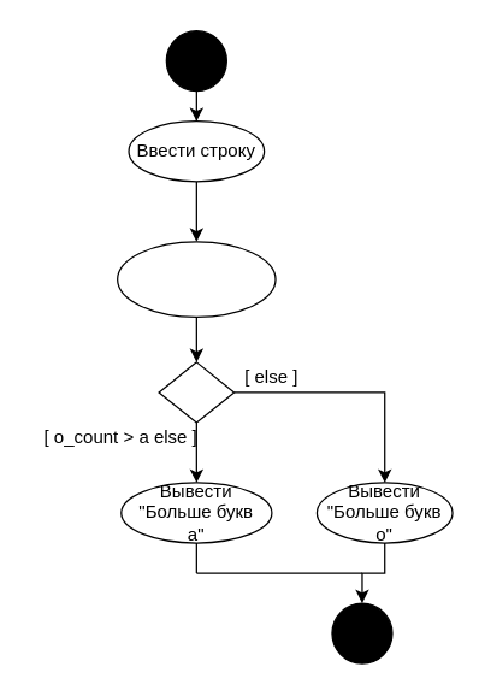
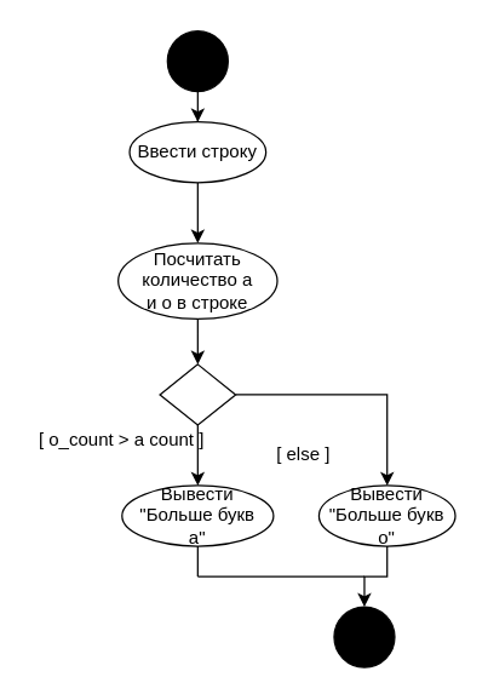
  <mxCell id="0" />
  <mxCell id="1" parent="0" />
  <mxCell id="2" value="" style="edgeStyle=orthogonalEdgeStyle;rounded=0;orthogonalLoop=1;jettySize=auto;html=1;" edge="1" parent="1" source="3" target="5"><mxGeometry relative="1" as="geometry" /></mxCell>
  <mxCell id="3" value="" style="ellipse;whiteSpace=wrap;html=1;aspect=fixed;strokeColor=#000000;fillColor=#000000;" vertex="1" parent="1"><mxGeometry x="110" y="20" width="40" height="40" as="geometry" /></mxCell>
  <mxCell id="4" value="" style="edgeStyle=orthogonalEdgeStyle;rounded=0;orthogonalLoop=1;jettySize=auto;html=1;" edge="1" parent="1" source="5" target="16"><mxGeometry relative="1" as="geometry" /></mxCell>
  <mxCell id="5" value="" style="ellipse;whiteSpace=wrap;html=1;fillColor=#FFFFFF;" vertex="1" parent="1"><mxGeometry x="85" y="80" width="90" height="40" as="geometry" /></mxCell>
  <mxCell id="6" value="Ввести строку" style="text;html=1;strokeColor=none;fillColor=none;align=center;verticalAlign=middle;whiteSpace=wrap;rounded=0;" vertex="1" parent="1"><mxGeometry x="85" y="90" width="90" height="20" as="geometry" /></mxCell>
  <mxCell id="7" value="" style="edgeStyle=orthogonalEdgeStyle;rounded=0;orthogonalLoop=1;jettySize=auto;html=1;" edge="1" parent="1" source="9" target="10"><mxGeometry relative="1" as="geometry" /></mxCell>
  <mxCell id="8" value="" style="edgeStyle=orthogonalEdgeStyle;rounded=0;orthogonalLoop=1;jettySize=auto;html=1;" edge="1" parent="1" source="9" target="12"><mxGeometry relative="1" as="geometry" /></mxCell>
  <mxCell id="9" value="" style="rhombus;whiteSpace=wrap;html=1;strokeColor=#000000;fillColor=#FFFFFF;" vertex="1" parent="1"><mxGeometry x="105" y="240" width="50" height="40" as="geometry" /></mxCell>
  <mxCell id="10" value="" style="ellipse;whiteSpace=wrap;html=1;fillColor=#FFFFFF;" vertex="1" parent="1"><mxGeometry x="80" y="320" width="100" height="40" as="geometry" /></mxCell>
  <mxCell id="11" value="" style="edgeStyle=orthogonalEdgeStyle;rounded=0;orthogonalLoop=1;jettySize=auto;html=1;" edge="1" parent="1" source="12" target="13"><mxGeometry relative="1" as="geometry" /></mxCell>
  <mxCell id="12" value="" style="ellipse;whiteSpace=wrap;html=1;fillColor=#FFFFFF;" vertex="1" parent="1"><mxGeometry x="210" y="320" width="90" height="40" as="geometry" /></mxCell>
  <mxCell id="13" value="" style="ellipse;whiteSpace=wrap;html=1;aspect=fixed;strokeColor=#000000;fillColor=#000000;" vertex="1" parent="1"><mxGeometry x="220" y="400" width="40" height="40" as="geometry" /></mxCell>
  <mxCell id="14" value="Вывести &quot;Больше букв а&quot;" style="text;html=1;strokeColor=none;fillColor=none;align=center;verticalAlign=middle;whiteSpace=wrap;rounded=0;" vertex="1" parent="1"><mxGeometry x="85" y="330" width="90" height="20" as="geometry" /></mxCell>
  <mxCell id="15" value="" style="edgeStyle=orthogonalEdgeStyle;rounded=0;orthogonalLoop=1;jettySize=auto;html=1;" edge="1" parent="1" source="16" target="9"><mxGeometry relative="1" as="geometry" /></mxCell>
  <mxCell id="16" value="" style="ellipse;whiteSpace=wrap;html=1;fillColor=#FFFFFF;" vertex="1" parent="1"><mxGeometry x="77.5" y="160" width="105" height="50" as="geometry" /></mxCell>
+ <mxCell id="17" value="Посчитать количество а и о в строке" style="text;html=1;strokeColor=none;fillColor=none;align=center;verticalAlign=middle;whiteSpace=wrap;rounded=0;" vertex="1" parent="1"><mxGeometry x="90" y="175" width="80" height="20" as="geometry" /></mxCell>
  <mxCell id="18" value="Вывести &quot;Больше букв о&quot;" style="text;html=1;strokeColor=none;fillColor=none;align=center;verticalAlign=middle;whiteSpace=wrap;rounded=0;" vertex="1" parent="1"><mxGeometry x="210" y="330" width="90" height="20" as="geometry" /></mxCell>
- <mxCell id="19" value="[ else ]" style="text;html=1;strokeColor=none;fillColor=none;align=center;verticalAlign=middle;whiteSpace=wrap;rounded=0;" vertex="1" parent="1"><mxGeometry x="160" y="240" width="40" height="20" as="geometry" /></mxCell>
- <mxCell id="20" value="[ o_count &amp;gt; a else ]" style="text;html=1;strokeColor=none;fillColor=none;align=center;verticalAlign=middle;whiteSpace=wrap;rounded=0;" vertex="1" parent="1"><mxGeometry x="20" y="280" width="120" height="20" as="geometry" /></mxCell>
+ <mxCell id="19" value="[ else ]" style="text;html=1;strokeColor=none;fillColor=none;align=center;verticalAlign=middle;whiteSpace=wrap;rounded=0;" vertex="1" parent="1"><mxGeometry x="180" y="290" width="40" height="20" as="geometry" /></mxCell>
+ <mxCell id="20" value="[ o_count &amp;gt; a count ]" style="text;html=1;strokeColor=none;fillColor=none;align=center;verticalAlign=middle;whiteSpace=wrap;rounded=0;" vertex="1" parent="1"><mxGeometry x="20" y="280" width="120" height="20" as="geometry" /></mxCell>
  <mxCell id="21" value="" style="endArrow=none;html=1;exitX=0.5;exitY=1;exitDx=0;exitDy=0;" edge="1" parent="1" source="10"><mxGeometry width="50" height="50" relative="1" as="geometry"><mxPoint x="340" y="240" as="sourcePoint" /><mxPoint x="130" y="380" as="targetPoint" /><Array as="points" /></mxGeometry></mxCell>
  <mxCell id="22" value="" style="endArrow=none;html=1;" edge="1" parent="1"><mxGeometry width="50" height="50" relative="1" as="geometry"><mxPoint x="130" y="380" as="sourcePoint" /><mxPoint x="240" y="380" as="targetPoint" /></mxGeometry></mxCell>
